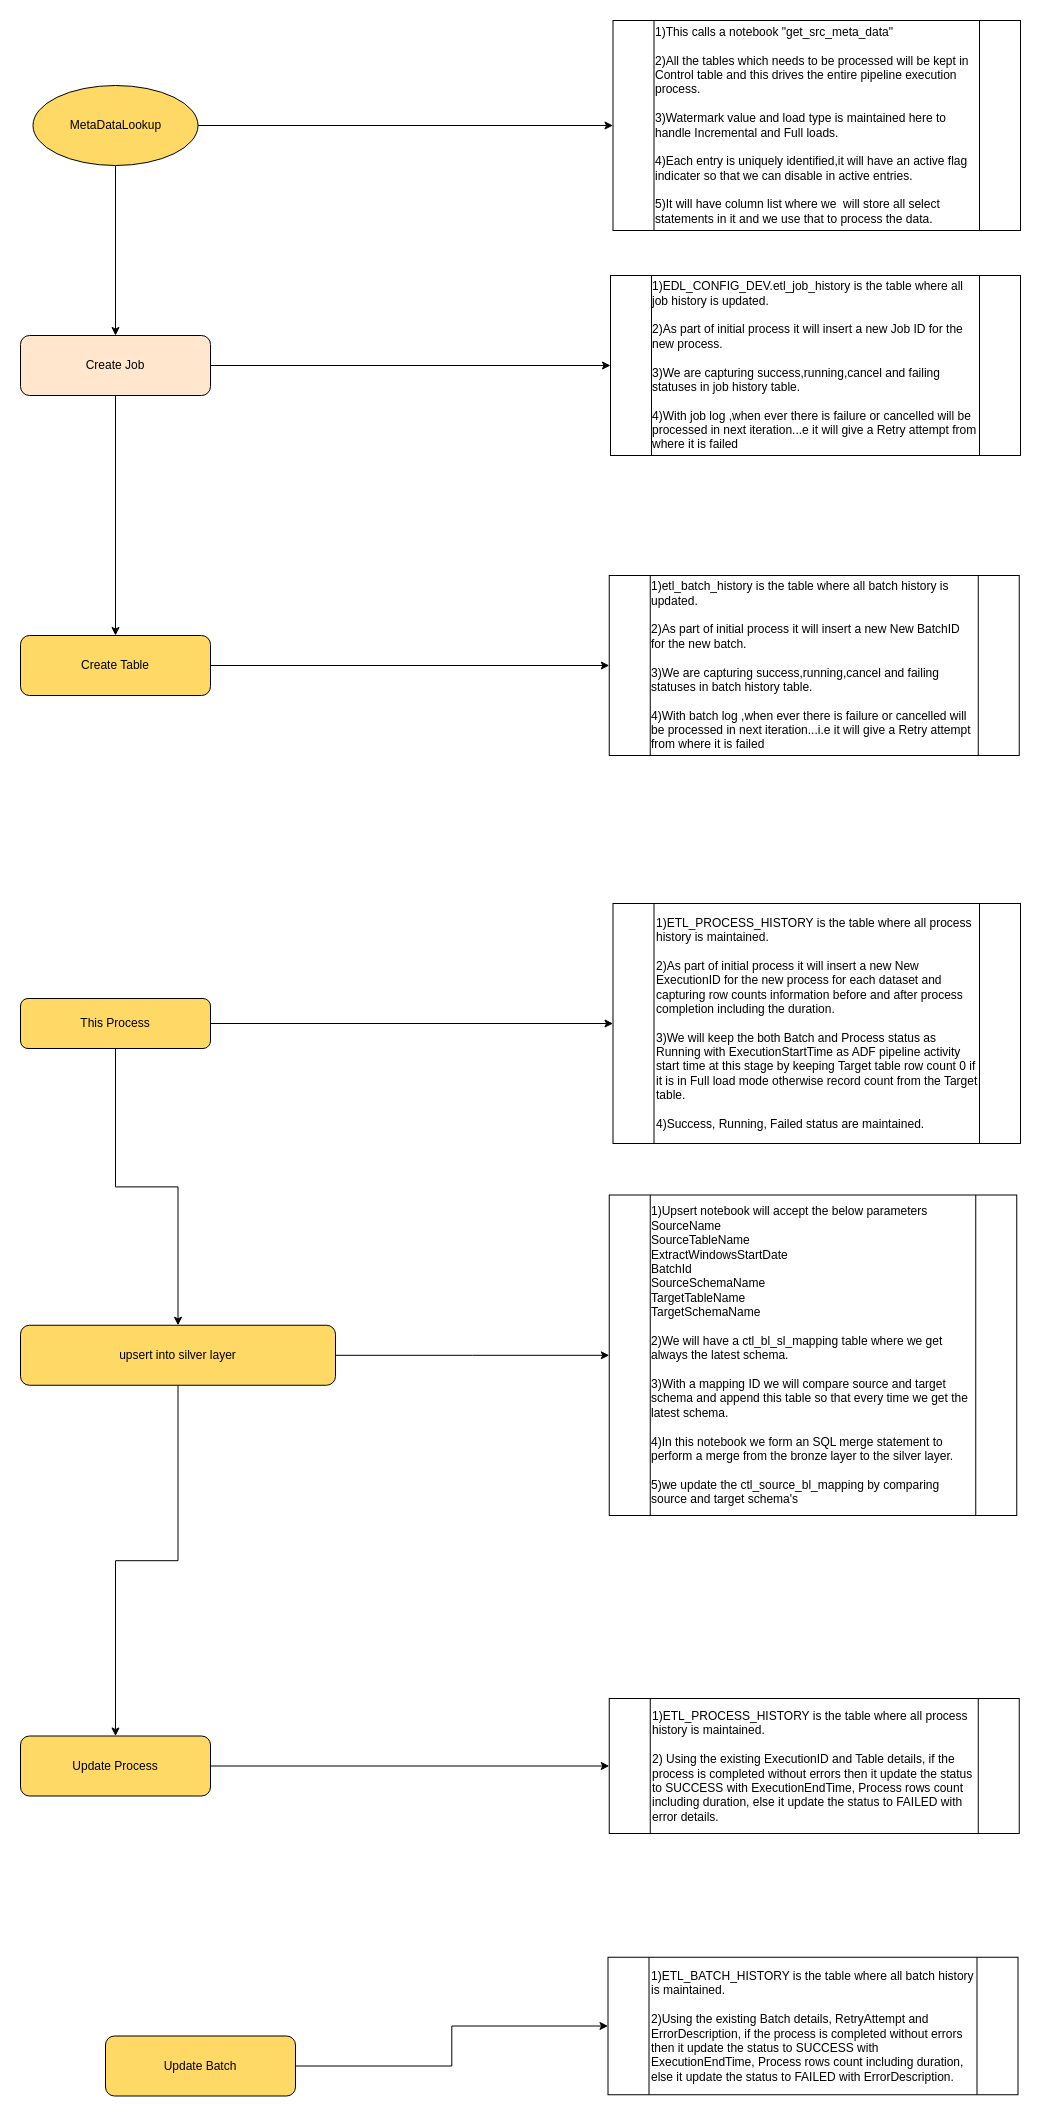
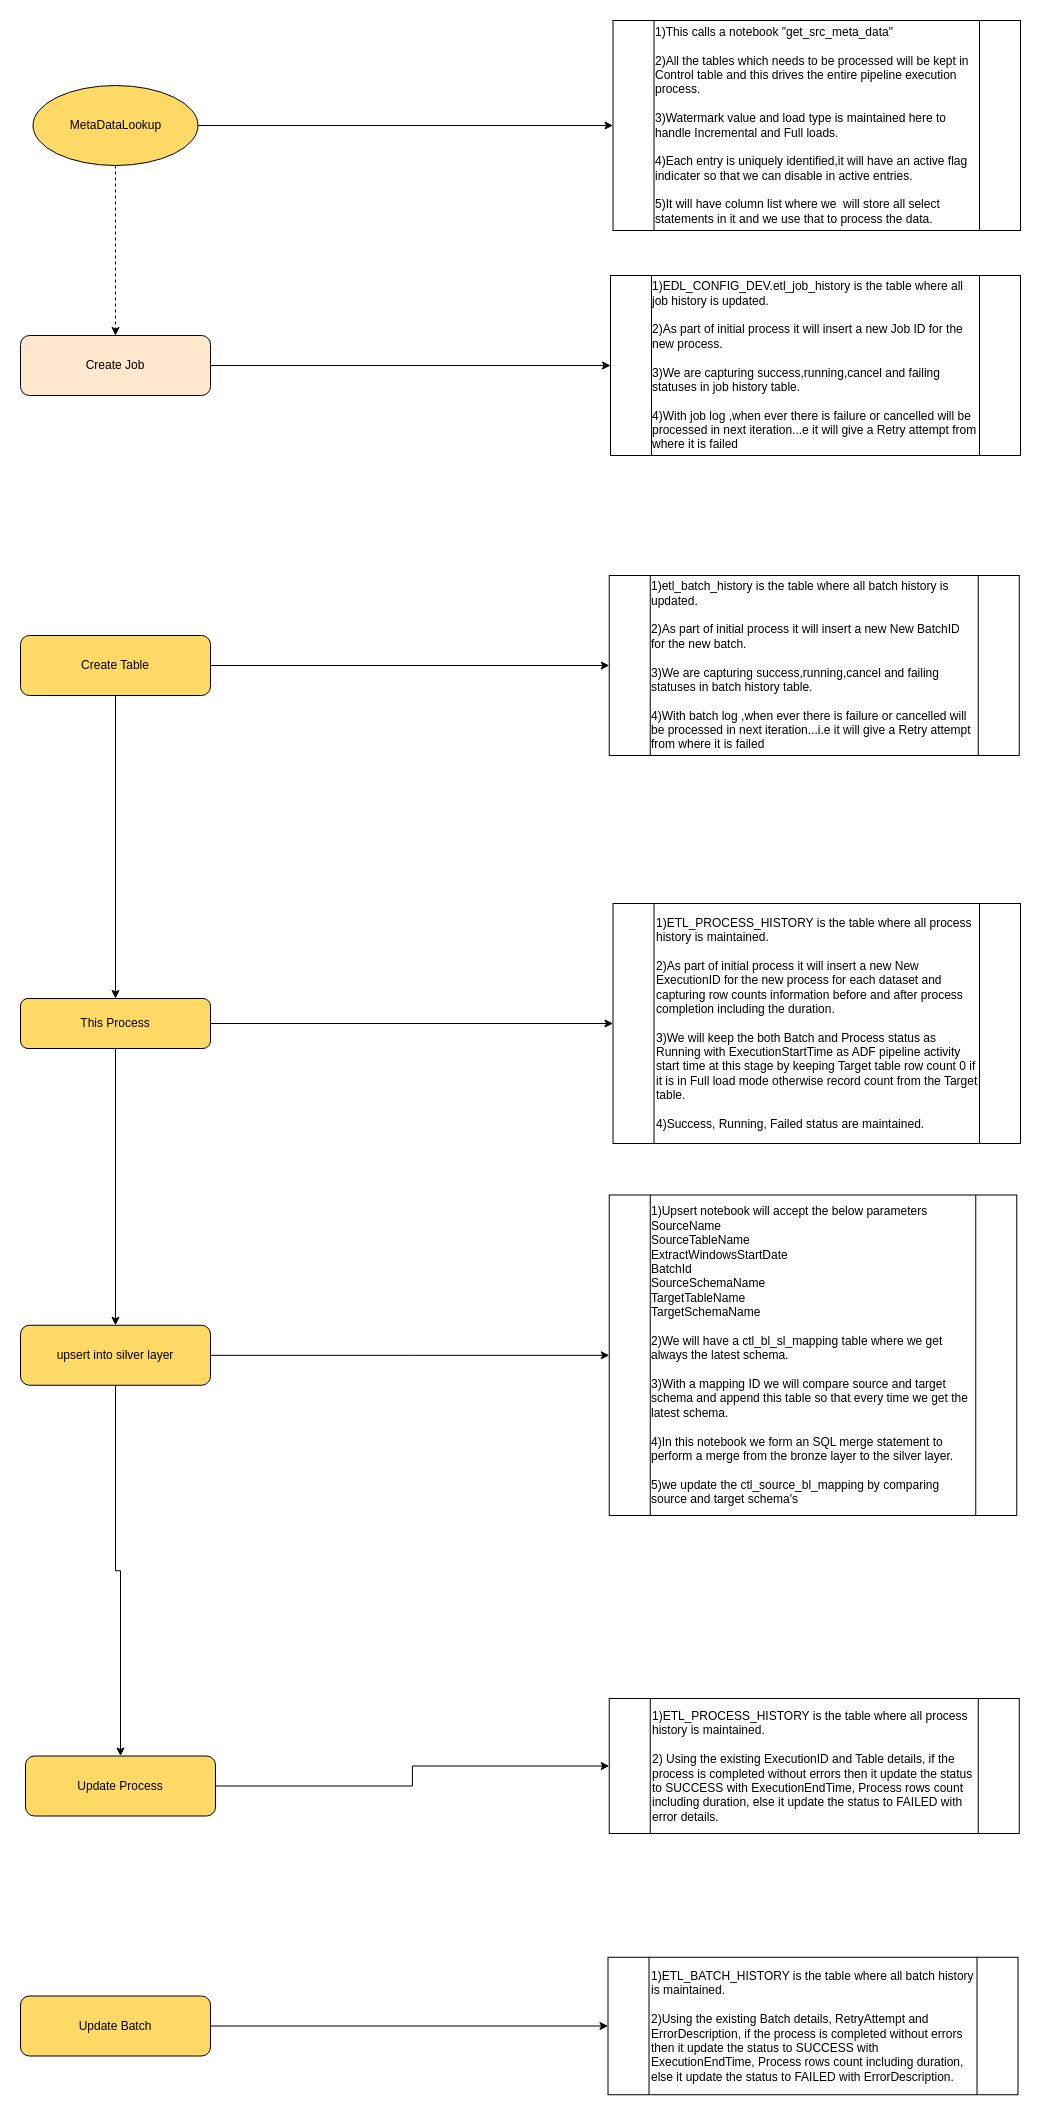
  <mxCell id="0" />
  <mxCell id="1" parent="0" />
  <mxCell id="2" style="edgeStyle=orthogonalEdgeStyle;rounded=0;orthogonalLoop=1;jettySize=auto;html=1;entryX=0;entryY=0.5;entryDx=0;entryDy=0;" parent="1" source="4" target="12" edge="1"><mxGeometry relative="1" as="geometry" /></mxCell>
- <mxCell id="3" style="edgeStyle=orthogonalEdgeStyle;rounded=0;orthogonalLoop=1;jettySize=auto;html=1;exitX=0.5;exitY=1;exitDx=0;exitDy=0;entryX=0.5;entryY=0;entryDx=0;entryDy=0;" parent="1" source="4" target="8" edge="1"><mxGeometry relative="1" as="geometry" /></mxCell>
+ <mxCell id="3" style="edgeStyle=orthogonalEdgeStyle;rounded=0;orthogonalLoop=1;jettySize=auto;html=1;exitX=0.5;exitY=1;exitDx=0;exitDy=0;entryX=0.5;entryY=0;entryDx=0;entryDy=0;dashed=1;" parent="1" source="4" target="8" edge="1"><mxGeometry relative="1" as="geometry" /></mxCell>
  <mxCell id="4" value="MetaDataLookup" style="ellipse;whiteSpace=wrap;html=1;fontSize=12;glass=0;strokeWidth=1;shadow=0;fillColor=#FFD966;" parent="1" vertex="1"><mxGeometry x="32.5" y="85" width="165" height="80" as="geometry" /></mxCell>
  <mxCell id="5" style="edgeStyle=orthogonalEdgeStyle;rounded=0;orthogonalLoop=1;jettySize=auto;html=1;exitX=0.5;exitY=1;exitDx=0;exitDy=0;" parent="1" edge="1"><mxGeometry relative="1" as="geometry"><mxPoint x="450" y="315" as="sourcePoint" /><mxPoint x="450" y="315" as="targetPoint" /></mxGeometry></mxCell>
- <mxCell id="6" style="edgeStyle=orthogonalEdgeStyle;rounded=0;orthogonalLoop=1;jettySize=auto;html=1;exitX=0.5;exitY=1;exitDx=0;exitDy=0;entryX=0.5;entryY=0;entryDx=0;entryDy=0;" parent="1" source="8" target="11" edge="1"><mxGeometry relative="1" as="geometry"><mxPoint x="115" y="630" as="targetPoint" /></mxGeometry></mxCell>
  <mxCell id="7" style="edgeStyle=orthogonalEdgeStyle;rounded=0;orthogonalLoop=1;jettySize=auto;html=1;exitX=1;exitY=0.5;exitDx=0;exitDy=0;entryX=0;entryY=0.5;entryDx=0;entryDy=0;" parent="1" source="8" target="13" edge="1"><mxGeometry relative="1" as="geometry" /></mxCell>
  <mxCell id="8" value="Create Job" style="rounded=1;whiteSpace=wrap;html=1;strokeColor=default;align=center;verticalAlign=middle;fontFamily=Helvetica;fontSize=12;fontColor=default;fillColor=#ffe6cc;" parent="1" vertex="1"><mxGeometry x="20" y="335" width="190" height="60" as="geometry" /></mxCell>
+ <mxCell id="9" style="edgeStyle=orthogonalEdgeStyle;rounded=0;orthogonalLoop=1;jettySize=auto;html=1;entryX=0.5;entryY=0;entryDx=0;entryDy=0;fontFamily=Helvetica;fontSize=12;fontColor=default;" parent="1" source="11" target="17" edge="1"><mxGeometry relative="1" as="geometry"><mxPoint x="115" y="1035" as="targetPoint" /></mxGeometry></mxCell>
  <mxCell id="10" style="edgeStyle=orthogonalEdgeStyle;rounded=0;orthogonalLoop=1;jettySize=auto;html=1;exitX=1;exitY=0.5;exitDx=0;exitDy=0;entryX=0;entryY=0.5;entryDx=0;entryDy=0;" parent="1" source="11" target="14" edge="1"><mxGeometry relative="1" as="geometry" /></mxCell>
  <mxCell id="11" value="Create Table&lt;br&gt;" style="rounded=1;whiteSpace=wrap;html=1;strokeColor=default;align=center;verticalAlign=middle;fontFamily=Helvetica;fontSize=12;fontColor=default;fillColor=#FFD966;" parent="1" vertex="1"><mxGeometry x="20" y="635" width="190" height="60" as="geometry" /></mxCell>
  <mxCell id="12" value="&lt;div style=&quot;border-color: var(--border-color); text-align: left;&quot;&gt;1)This calls a notebook &quot;get_src_meta_data&quot;&lt;/div&gt;&lt;div style=&quot;border-color: var(--border-color); text-align: left;&quot;&gt;&lt;span style=&quot;border-color: var(--border-color); background-color: initial;&quot;&gt;&lt;br style=&quot;border-color: var(--border-color);&quot;&gt;&lt;/span&gt;&lt;/div&gt;&lt;div style=&quot;border-color: var(--border-color); text-align: left;&quot;&gt;&lt;span style=&quot;border-color: var(--border-color); background-color: initial;&quot;&gt;2)All the tables which needs to be processed will be kept in Control table and this drives the entire pipeline execution process.&lt;/span&gt;&lt;/div&gt;&lt;div style=&quot;border-color: var(--border-color); text-align: left;&quot;&gt;&lt;br style=&quot;border-color: var(--border-color);&quot;&gt;&lt;/div&gt;&lt;div style=&quot;border-color: var(--border-color); text-align: left;&quot;&gt;3)Watermark value and load type is maintained here to handle Incremental and Full loads.&lt;/div&gt;&lt;div style=&quot;border-color: var(--border-color); text-align: left;&quot;&gt;&lt;br&gt;&lt;/div&gt;&lt;div style=&quot;border-color: var(--border-color); text-align: left;&quot;&gt;4)Each entry is uniquely identified,it will have an active flag indicater so that we can disable in active entries.&lt;/div&gt;&lt;div style=&quot;border-color: var(--border-color); text-align: left;&quot;&gt;&lt;br&gt;&lt;/div&gt;&lt;div style=&quot;border-color: var(--border-color); text-align: left;&quot;&gt;5)It will have column list where we&amp;nbsp; will store all select statements in it and we use that to process the data.&lt;/div&gt;" style="shape=process;whiteSpace=wrap;html=1;backgroundOutline=1;strokeColor=default;align=center;verticalAlign=middle;fontFamily=Helvetica;fontSize=12;fontColor=default;fillColor=default;" parent="1" vertex="1"><mxGeometry x="612.5" y="20" width="407.5" height="210" as="geometry" /></mxCell>
  <mxCell id="13" value="&lt;div style=&quot;border-color: var(--border-color); text-align: left;&quot;&gt;&lt;div style=&quot;border-color: var(--border-color);&quot;&gt;1)EDL_CONFIG_DEV.etl_job_history is the table where all job history is updated.&lt;/div&gt;&lt;div style=&quot;border-color: var(--border-color);&quot;&gt;&lt;br style=&quot;border-color: var(--border-color);&quot;&gt;&lt;/div&gt;&lt;div style=&quot;border-color: var(--border-color);&quot;&gt;2)As part of initial process it will insert a new Job ID for the new process.&lt;/div&gt;&lt;div style=&quot;border-color: var(--border-color);&quot;&gt;&lt;br style=&quot;border-color: var(--border-color);&quot;&gt;&lt;/div&gt;&lt;div style=&quot;border-color: var(--border-color);&quot;&gt;3)We are capturing success,running,cancel and failing statuses in job history table.&lt;/div&gt;&lt;div style=&quot;border-color: var(--border-color);&quot;&gt;&lt;br&gt;&lt;/div&gt;&lt;div style=&quot;border-color: var(--border-color);&quot;&gt;4)With job log ,when ever there is failure or cancelled will be processed in next iteration...e it will give a Retry attempt from where it is failed&lt;/div&gt;&lt;/div&gt;" style="shape=process;whiteSpace=wrap;html=1;backgroundOutline=1;strokeColor=default;align=center;verticalAlign=middle;fontFamily=Helvetica;fontSize=12;fontColor=default;fillColor=default;" parent="1" vertex="1"><mxGeometry x="610" y="275" width="410" height="180" as="geometry" /></mxCell>
  <mxCell id="14" value="&lt;div style=&quot;border-color: var(--border-color); text-align: left;&quot;&gt;&lt;div style=&quot;border-color: var(--border-color);&quot;&gt;&lt;div style=&quot;border-color: var(--border-color);&quot;&gt;1)etl_batch_history&amp;nbsp;is the table where all batch history is updated.&lt;br style=&quot;border-color: var(--border-color);&quot;&gt;&lt;/div&gt;&lt;div style=&quot;border-color: var(--border-color);&quot;&gt;&lt;br style=&quot;border-color: var(--border-color);&quot;&gt;&lt;/div&gt;&lt;div style=&quot;border-color: var(--border-color);&quot;&gt;2)As part of initial process it will insert a new New BatchID for the new batch.&lt;/div&gt;&lt;div style=&quot;border-color: var(--border-color);&quot;&gt;&lt;br style=&quot;border-color: var(--border-color);&quot;&gt;&lt;/div&gt;&lt;div style=&quot;border-color: var(--border-color);&quot;&gt;3)We are capturing success,running,cancel and failing statuses in batch history table.&lt;/div&gt;&lt;div style=&quot;border-color: var(--border-color);&quot;&gt;&lt;br&gt;&lt;/div&gt;&lt;div style=&quot;border-color: var(--border-color);&quot;&gt;4)With batch log ,when ever there is failure or cancelled will be processed in next iteration...i.e it will give a Retry attempt from where it is failed&lt;br&gt;&lt;/div&gt;&lt;/div&gt;&lt;/div&gt;" style="shape=process;whiteSpace=wrap;html=1;backgroundOutline=1;strokeColor=default;align=center;verticalAlign=middle;fontFamily=Helvetica;fontSize=12;fontColor=default;fillColor=default;" parent="1" vertex="1"><mxGeometry x="608.75" y="575" width="410" height="180" as="geometry" /></mxCell>
  <mxCell id="15" style="edgeStyle=orthogonalEdgeStyle;rounded=0;orthogonalLoop=1;jettySize=auto;html=1;fontFamily=Helvetica;fontSize=12;fontColor=default;" parent="1" source="17" target="19" edge="1"><mxGeometry relative="1" as="geometry" /></mxCell>
  <mxCell id="16" style="edgeStyle=orthogonalEdgeStyle;rounded=0;orthogonalLoop=1;jettySize=auto;html=1;exitX=1;exitY=0.5;exitDx=0;exitDy=0;" parent="1" source="17" target="22" edge="1"><mxGeometry relative="1" as="geometry" /></mxCell>
  <mxCell id="17" value="This Process" style="rounded=1;whiteSpace=wrap;html=1;strokeColor=default;align=center;verticalAlign=middle;fontFamily=Helvetica;fontSize=12;fontColor=default;fillColor=#FFD966;" parent="1" vertex="1"><mxGeometry x="20" y="998" width="190" height="50" as="geometry" /></mxCell>
  <mxCell id="18" style="edgeStyle=orthogonalEdgeStyle;rounded=0;orthogonalLoop=1;jettySize=auto;html=1;exitX=0.5;exitY=1;exitDx=0;exitDy=0;entryX=0.5;entryY=0;entryDx=0;entryDy=0;" parent="1" source="19" target="24" edge="1"><mxGeometry relative="1" as="geometry" /></mxCell>
- <mxCell id="19" value="upsert into silver layer" style="rounded=1;whiteSpace=wrap;html=1;strokeColor=default;align=center;verticalAlign=middle;fontFamily=Helvetica;fontSize=12;fontColor=default;fillColor=#FFD966;" parent="1" vertex="1"><mxGeometry x="20" y="1324.75" width="315" height="60" as="geometry" /></mxCell>
+ <mxCell id="19" value="upsert into silver layer" style="rounded=1;whiteSpace=wrap;html=1;strokeColor=default;align=center;verticalAlign=middle;fontFamily=Helvetica;fontSize=12;fontColor=default;fillColor=#FFD966;" parent="1" vertex="1"><mxGeometry x="20" y="1324.75" width="190" height="60" as="geometry" /></mxCell>
  <mxCell id="20" value="&lt;div style=&quot;border-color: var(--border-color); text-align: left;&quot;&gt;&lt;div style=&quot;border-color: var(--border-color);&quot;&gt;&lt;div style=&quot;border-color: var(--border-color);&quot;&gt;1)Upsert notebook will accept the below parameters&lt;/div&gt;&lt;div style=&quot;border-color: var(--border-color);&quot;&gt;SourceName&lt;br&gt;SourceTableName&lt;br&gt;ExtractWindowsStartDate &lt;br&gt;BatchId &lt;br&gt;SourceSchemaName &lt;br&gt;&lt;/div&gt;&lt;div style=&quot;border-color: var(--border-color);&quot;&gt;TargetTableName&lt;br&gt;&lt;/div&gt;&lt;div style=&quot;border-color: var(--border-color);&quot;&gt;TargetSchemaName&lt;/div&gt;&lt;div style=&quot;border-color: var(--border-color);&quot;&gt;&lt;br&gt;&lt;/div&gt;&lt;div style=&quot;border-color: var(--border-color);&quot;&gt;2)We will have a ctl_bl_sl_mapping table where we get always the latest schema.&lt;/div&gt;&lt;div style=&quot;border-color: var(--border-color);&quot;&gt;&lt;br&gt;&lt;/div&gt;&lt;div style=&quot;border-color: var(--border-color);&quot;&gt;3)With a mapping ID we will compare source and target schema and append this table so that every time we get the latest schema.&lt;/div&gt;&lt;div style=&quot;border-color: var(--border-color);&quot;&gt;&lt;br&gt;&lt;/div&gt;&lt;div style=&quot;border-color: var(--border-color);&quot;&gt;4)In this notebook we form an SQL merge statement to perform a merge from the bronze layer to the silver layer.&amp;nbsp;&lt;/div&gt;&lt;div style=&quot;border-color: var(--border-color);&quot;&gt;&lt;br&gt;&lt;/div&gt;&lt;div style=&quot;border-color: var(--border-color);&quot;&gt;5)we update the ctl_source_bl_mapping&amp;nbsp;by comparing source and target schema's&lt;/div&gt;&lt;/div&gt;&lt;/div&gt;" style="shape=process;whiteSpace=wrap;html=1;backgroundOutline=1;strokeColor=default;align=center;verticalAlign=middle;fontFamily=Helvetica;fontSize=12;fontColor=default;fillColor=default;" parent="1" vertex="1"><mxGeometry x="608.75" y="1194.5" width="407.5" height="320.5" as="geometry" /></mxCell>
  <mxCell id="21" style="edgeStyle=orthogonalEdgeStyle;rounded=0;orthogonalLoop=1;jettySize=auto;html=1;fontFamily=Helvetica;fontSize=12;fontColor=default;" parent="1" source="19" edge="1" target="20"><mxGeometry relative="1" as="geometry"><mxPoint x="611.25" y="1338" as="targetPoint" /></mxGeometry></mxCell>
  <mxCell id="22" value="&lt;div align=&quot;left&quot;&gt;1)ETL_PROCESS_HISTORY is the table where all process history is maintained.&lt;br&gt;&lt;br&gt;2)As part of initial process it will insert a new New ExecutionID for the new process for each dataset and capturing row counts information before and after process completion including the duration. &lt;br&gt;&lt;br&gt;3)We will keep the both Batch and Process status as Running with ExecutionStartTime as ADF pipeline activity start time at this stage by keeping Target table row count 0 if it is in Full load mode otherwise record count from the Target table.&lt;br&gt;&lt;br&gt;4)Success, Running, Failed status are maintained.&lt;br&gt;&lt;/div&gt;" style="shape=process;whiteSpace=wrap;html=1;backgroundOutline=1;strokeColor=default;align=left;verticalAlign=middle;fontFamily=Helvetica;fontSize=12;fontColor=default;fillColor=default;" parent="1" vertex="1"><mxGeometry x="612.5" y="903" width="407.5" height="240" as="geometry" /></mxCell>
  <mxCell id="23" style="edgeStyle=orthogonalEdgeStyle;rounded=0;orthogonalLoop=1;jettySize=auto;html=1;exitX=1;exitY=0.5;exitDx=0;exitDy=0;entryX=0;entryY=0.5;entryDx=0;entryDy=0;" parent="1" source="24" target="25" edge="1"><mxGeometry relative="1" as="geometry" /></mxCell>
- <mxCell id="24" value="Update Process" style="rounded=1;whiteSpace=wrap;html=1;strokeColor=default;align=center;verticalAlign=middle;fontFamily=Helvetica;fontSize=12;fontColor=default;fillColor=#FFD966;" parent="1" vertex="1"><mxGeometry x="20" y="1735.5" width="190" height="60" as="geometry" /></mxCell>
+ <mxCell id="24" value="Update Process" style="rounded=1;whiteSpace=wrap;html=1;strokeColor=default;align=center;verticalAlign=middle;fontFamily=Helvetica;fontSize=12;fontColor=default;fillColor=#FFD966;" parent="1" vertex="1"><mxGeometry x="25" y="1755.5" width="190" height="60" as="geometry" /></mxCell>
  <mxCell id="25" value="1)ETL_PROCESS_HISTORY is the table where all process history is maintained.&lt;br&gt;&lt;br&gt;2) Using the existing ExecutionID and Table details, if the process is completed without errors then it update the status to SUCCESS with ExecutionEndTime, Process rows count including duration, else it update the status to FAILED with error details.&lt;br&gt;" style="shape=process;whiteSpace=wrap;html=1;backgroundOutline=1;strokeColor=default;align=left;verticalAlign=middle;fontFamily=Helvetica;fontSize=12;fontColor=default;fillColor=default;" parent="1" vertex="1"><mxGeometry x="608.75" y="1698" width="410" height="135" as="geometry" /></mxCell>
  <mxCell id="26" style="edgeStyle=orthogonalEdgeStyle;rounded=0;orthogonalLoop=1;jettySize=auto;html=1;exitX=1;exitY=0.5;exitDx=0;exitDy=0;entryX=0;entryY=0.5;entryDx=0;entryDy=0;" parent="1" source="27" target="28" edge="1"><mxGeometry relative="1" as="geometry" /></mxCell>
- <mxCell id="27" value="Update Batch " style="rounded=1;whiteSpace=wrap;html=1;strokeColor=default;align=center;verticalAlign=middle;fontFamily=Helvetica;fontSize=12;fontColor=default;fillColor=#FFD966;" parent="1" vertex="1"><mxGeometry x="105" y="2035.5" width="190" height="60" as="geometry" /></mxCell>
+ <mxCell id="27" value="Update Batch " style="rounded=1;whiteSpace=wrap;html=1;strokeColor=default;align=center;verticalAlign=middle;fontFamily=Helvetica;fontSize=12;fontColor=default;fillColor=#FFD966;" parent="1" vertex="1"><mxGeometry x="20" y="1995.5" width="190" height="60" as="geometry" /></mxCell>
  <mxCell id="28" value="1)ETL_BATCH_HISTORY is the table where all batch history is maintained.&lt;br&gt;&lt;br&gt;2)Using the existing Batch details, RetryAttempt and ErrorDescription, if the process is completed without errors then it update the status to SUCCESS with ExecutionEndTime, Process rows count including duration, else it update the status to FAILED with ErrorDescription." style="shape=process;whiteSpace=wrap;html=1;backgroundOutline=1;strokeColor=default;align=left;verticalAlign=middle;fontFamily=Helvetica;fontSize=12;fontColor=default;fillColor=default;" parent="1" vertex="1"><mxGeometry x="607.5" y="1956.75" width="410" height="137.5" as="geometry" /></mxCell>
